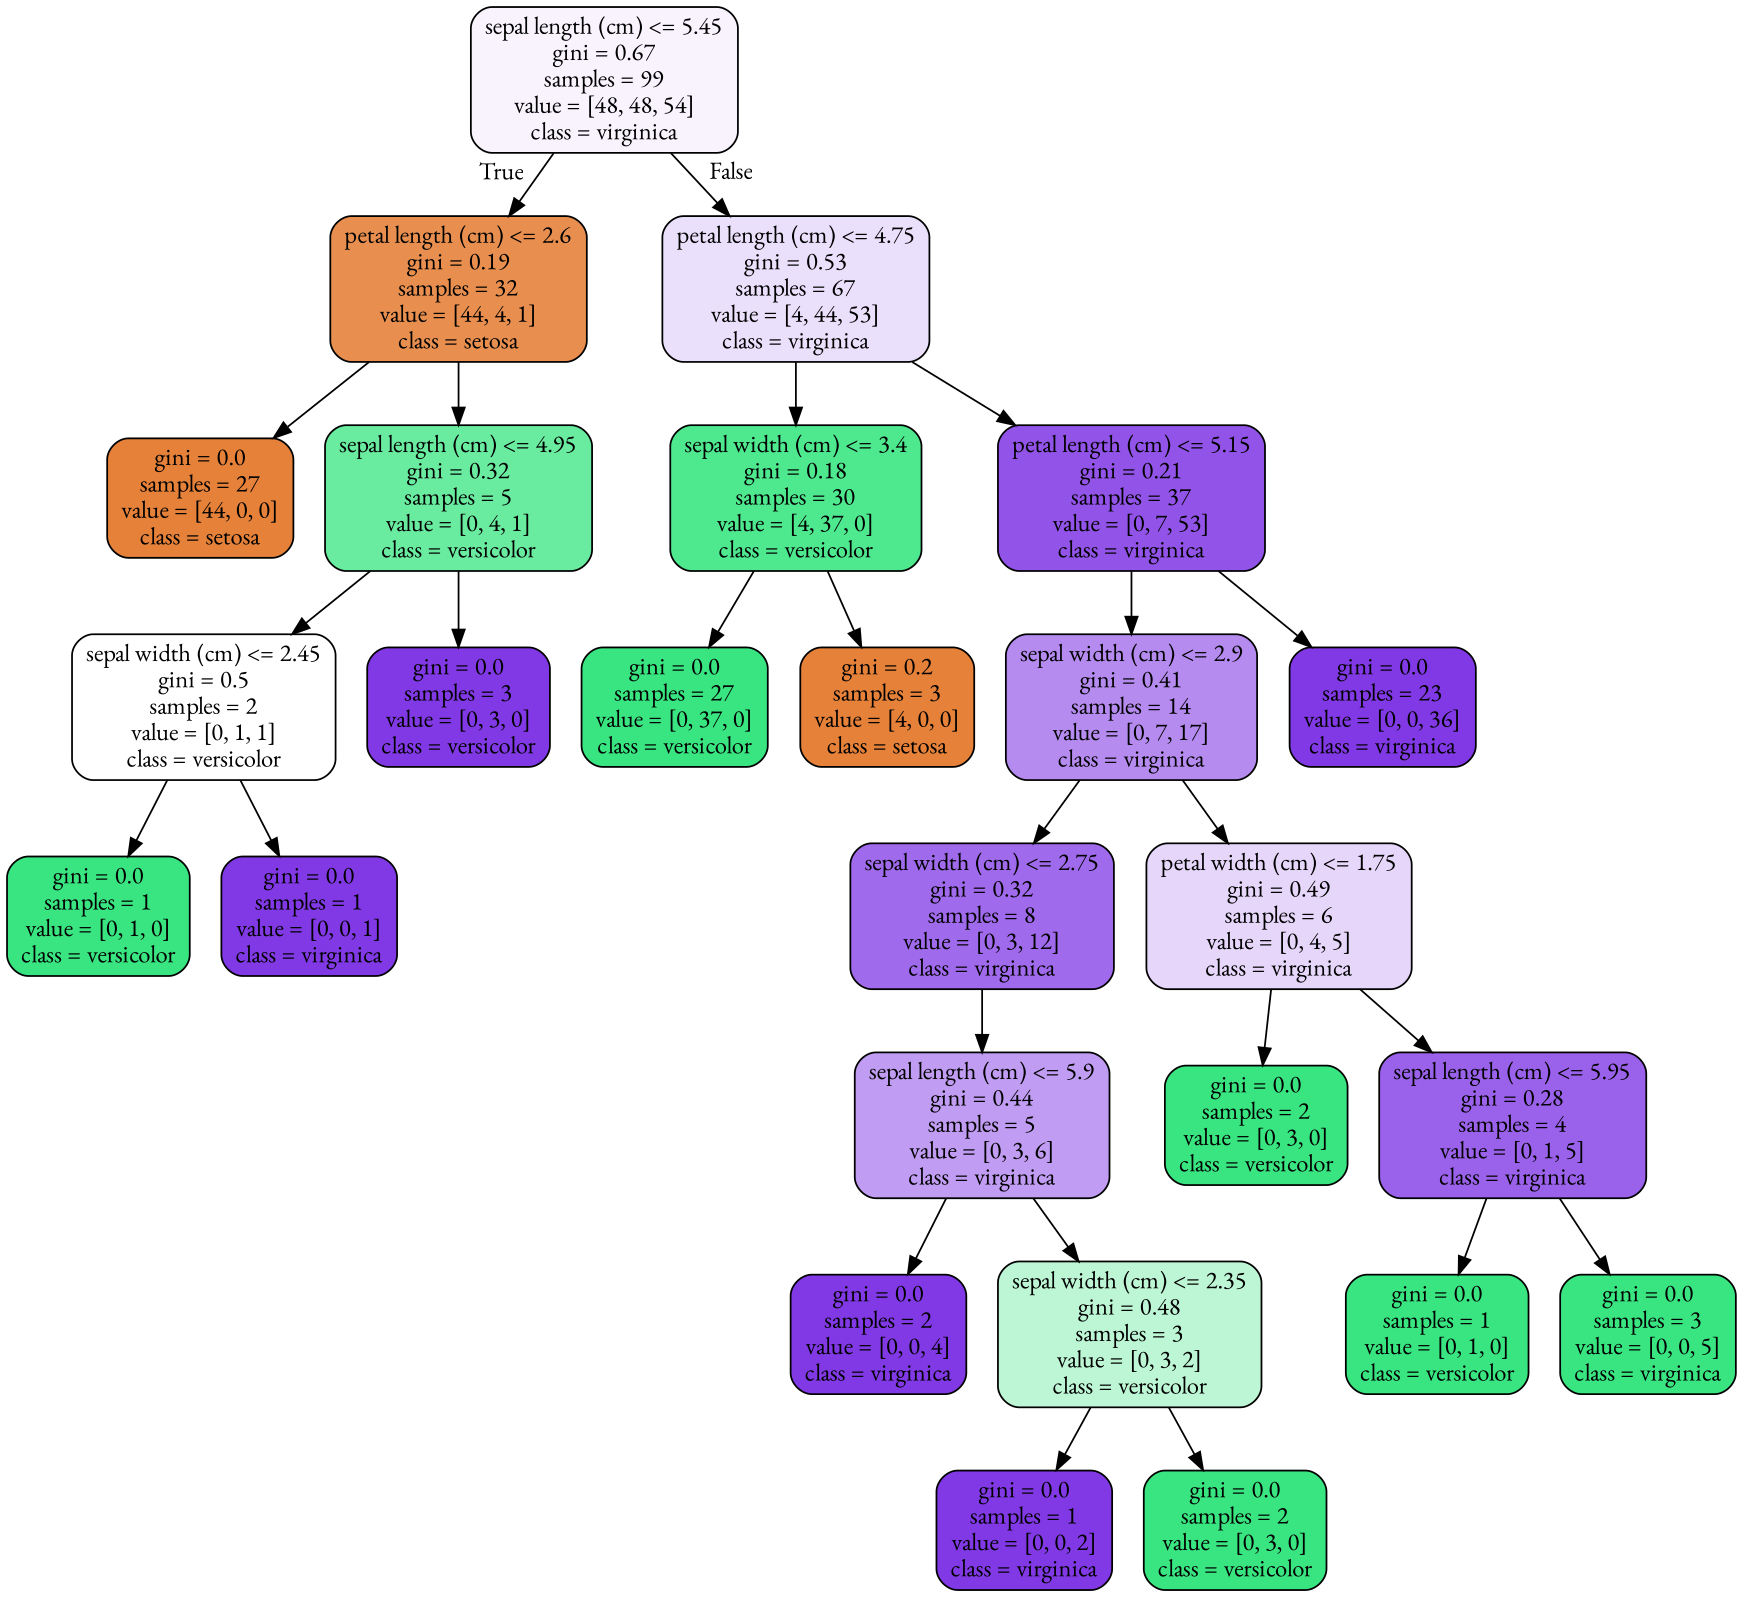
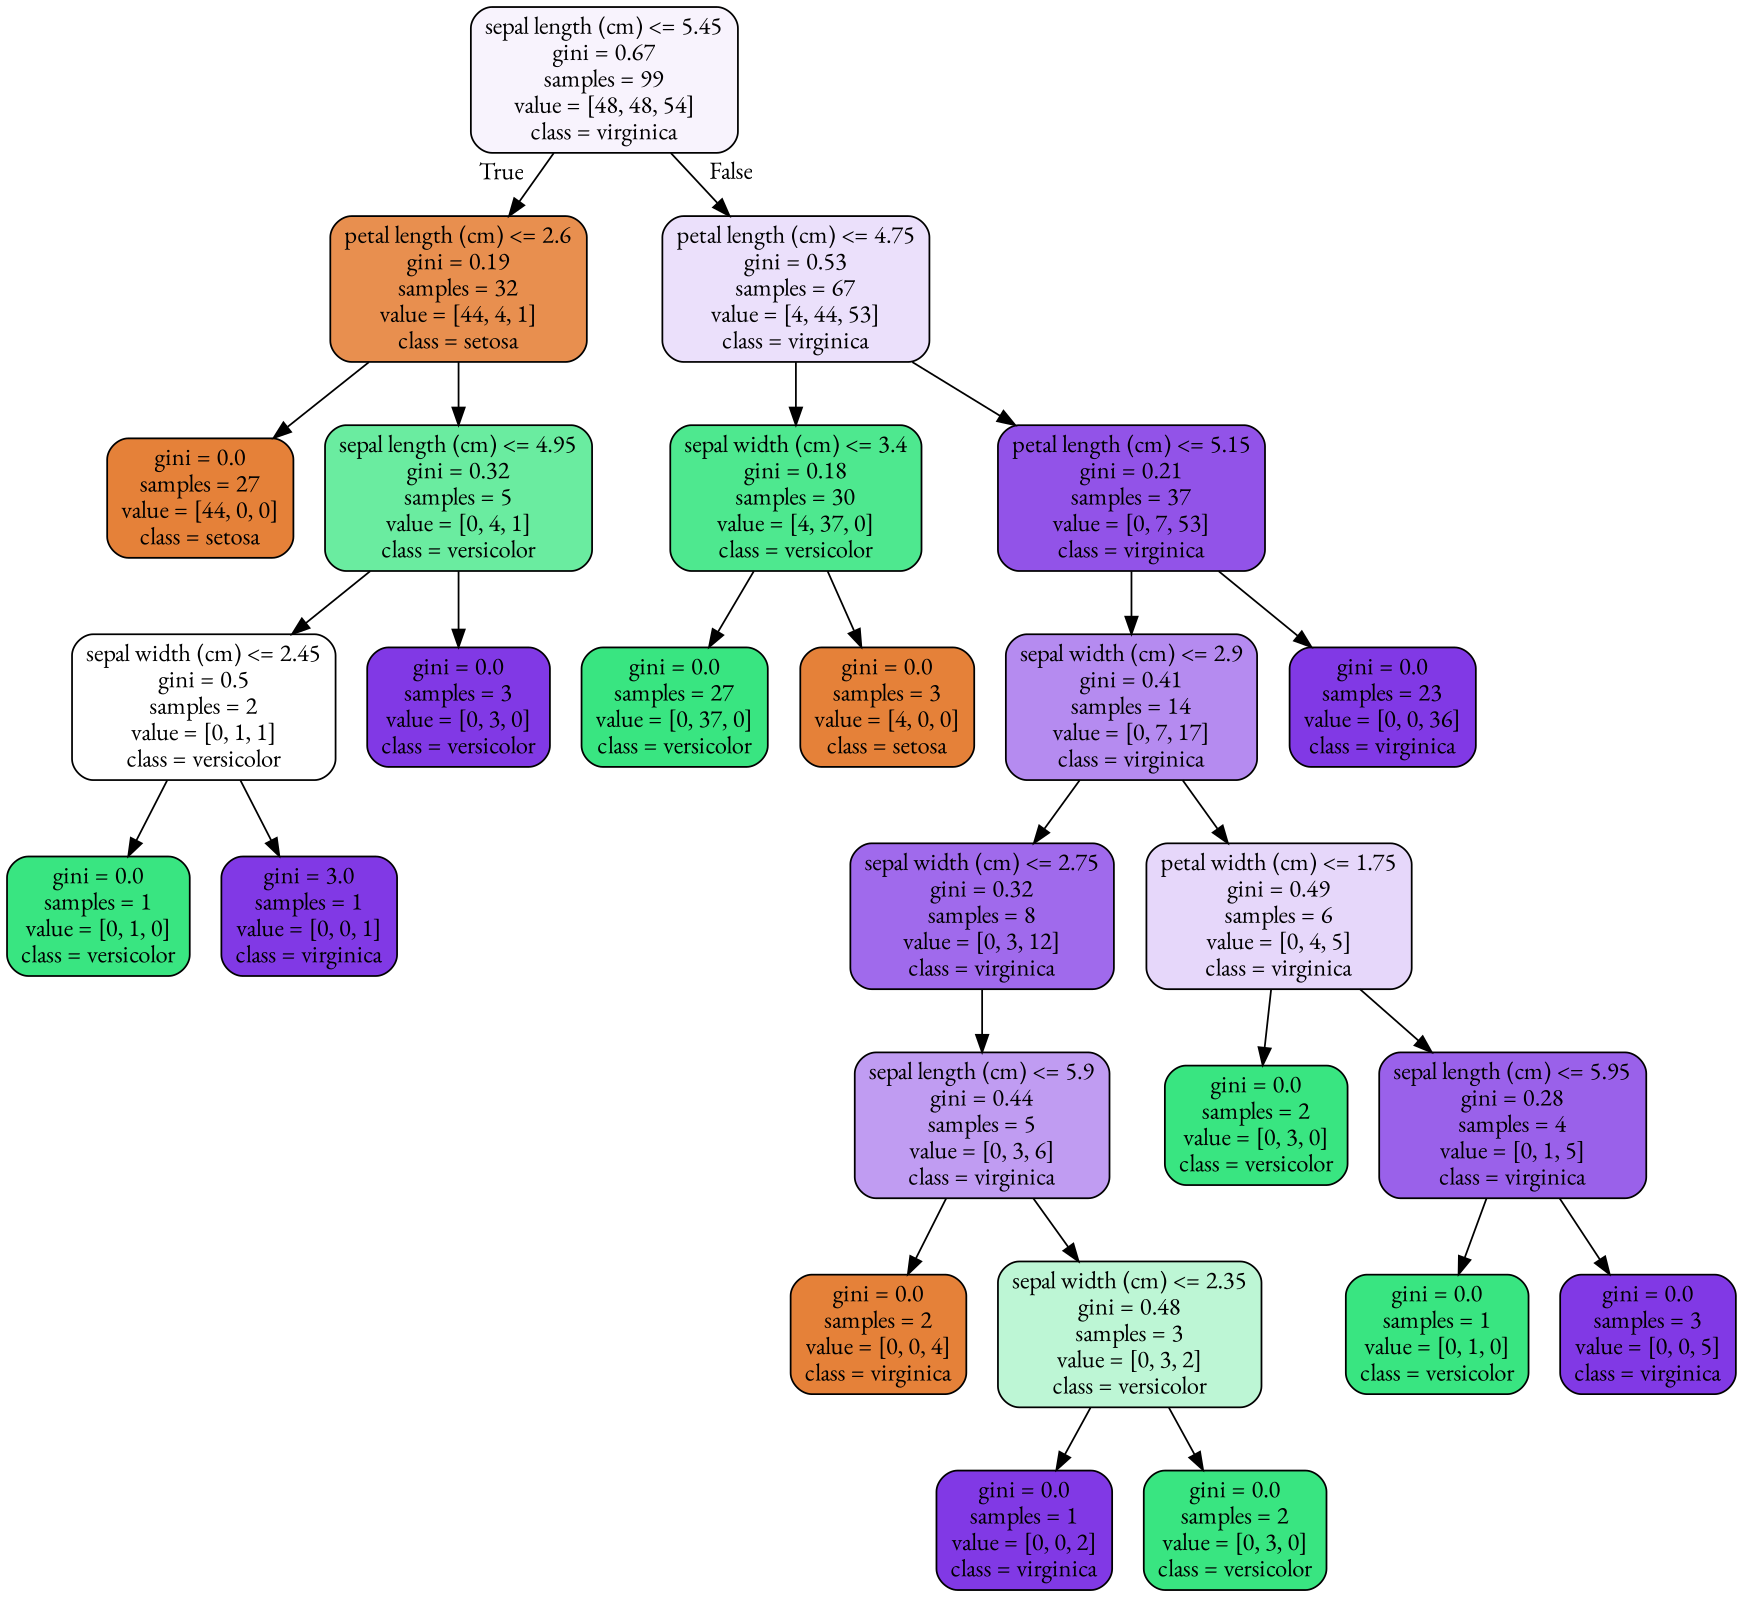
  digraph {
    fontname="EB Garamond"
    node [color=black fillcolor="#8139e5" fontname="EB Garamond" shape=box style="filled, rounded"]
    edge [fontname="EB Garamond"]
    n1 [fillcolor="#f8f3fd" label="sepal length (cm) <= 5.45\ngini = 0.67\nsamples = 99\nvalue = [48, 48, 54]\nclass = virginica"]
    n2 [fillcolor="#e88f4f" label="petal length (cm) <= 2.6\ngini = 0.19\nsamples = 32\nvalue = [44, 4, 1]\nclass = setosa"]
    n3 [fillcolor="#ebe0fb" label="petal length (cm) <= 4.75\ngini = 0.53\nsamples = 67\nvalue = [4, 44, 53]\nclass = virginica"]
    n4 [fillcolor="#e58139" label="gini = 0.0\nsamples = 27\nvalue = [44, 0, 0]\nclass = setosa"]
    n5 [fillcolor="#6aeca0" label="sepal length (cm) <= 4.95\ngini = 0.32\nsamples = 5\nvalue = [0, 4, 1]\nclass = versicolor"]
    n6 [fillcolor="#4ee88f" label="sepal width (cm) <= 3.4\ngini = 0.18\nsamples = 30\nvalue = [4, 37, 0]\nclass = versicolor"]
    n7 [fillcolor="#9253e8" label="petal length (cm) <= 5.15\ngini = 0.21\nsamples = 37\nvalue = [0, 7, 53]\nclass = virginica"]
    n8 [fillcolor="#ffffff" label="sepal width (cm) <= 2.45\ngini = 0.5\nsamples = 2\nvalue = [0, 1, 1]\nclass = versicolor"]
    n9 [label="gini = 0.0\nsamples = 3\nvalue = [0, 3, 0]\nclass = versicolor"]
    n10 [fillcolor="#39e581" label="gini = 0.0\nsamples = 1\nvalue = [0, 1, 0]\nclass = versicolor"]
-   n11 [label="gini = 0.0\nsamples = 1\nvalue = [0, 0, 1]\nclass = virginica"]
+   n11 [label="gini = 3.0\nsamples = 1\nvalue = [0, 0, 1]\nclass = virginica"]
    n12 [fillcolor="#39e581" label="gini = 0.0\nsamples = 27\nvalue = [0, 37, 0]\nclass = versicolor"]
-   n13 [fillcolor="#e58139" label="gini = 0.2\nsamples = 3\nvalue = [4, 0, 0]\nclass = setosa"]
+   n13 [fillcolor="#e58139" label="gini = 0.0\nsamples = 3\nvalue = [4, 0, 0]\nclass = setosa"]
    n14 [fillcolor="#b58bf0" label="sepal width (cm) <= 2.9\ngini = 0.41\nsamples = 14\nvalue = [0, 7, 17]\nclass = virginica"]
    n15 [label="gini = 0.0\nsamples = 23\nvalue = [0, 0, 36]\nclass = virginica"]
    n16 [fillcolor="#a06aec" label="sepal width (cm) <= 2.75\ngini = 0.32\nsamples = 8\nvalue = [0, 3, 12]\nclass = virginica"]
    n17 [fillcolor="#e6d7fa" label="petal width (cm) <= 1.75\ngini = 0.49\nsamples = 6\nvalue = [0, 4, 5]\nclass = virginica"]
    n18 [fillcolor="#c09cf2" label="sepal length (cm) <= 5.9\ngini = 0.44\nsamples = 5\nvalue = [0, 3, 6]\nclass = virginica"]
    n19 [fillcolor="#39e581" label="gini = 0.0\nsamples = 2\nvalue = [0, 3, 0]\nclass = versicolor"]
    n20 [fillcolor="#9a61ea" label="sepal length (cm) <= 5.95\ngini = 0.28\nsamples = 4\nvalue = [0, 1, 5]\nclass = virginica"]
-   n21 [label="gini = 0.0\nsamples = 2\nvalue = [0, 0, 4]\nclass = virginica"]
+   n21 [fillcolor="#e58139" label="gini = 0.0\nsamples = 2\nvalue = [0, 0, 4]\nclass = virginica"]
    n22 [fillcolor="#bdf6d5" label="sepal width (cm) <= 2.35\ngini = 0.48\nsamples = 3\nvalue = [0, 3, 2]\nclass = versicolor"]
    n23 [label="gini = 0.0\nsamples = 1\nvalue = [0, 0, 2]\nclass = virginica"]
    n24 [fillcolor="#39e581" label="gini = 0.0\nsamples = 2\nvalue = [0, 3, 0]\nclass = versicolor"]
    n25 [fillcolor="#39e581" label="gini = 0.0\nsamples = 1\nvalue = [0, 1, 0]\nclass = versicolor"]
-   n26 [fillcolor="#39e581" label="gini = 0.0\nsamples = 3\nvalue = [0, 0, 5]\nclass = virginica"]
+   n26 [label="gini = 0.0\nsamples = 3\nvalue = [0, 0, 5]\nclass = virginica"]
    n1 -> n2 [headlabel=True labelangle=45 labeldistance=2.5]
    n1 -> n3 [headlabel=False labelangle=-45 labeldistance=2.5]
    n2 -> n4
    n2 -> n5
    n3 -> n6
    n3 -> n7
    n5 -> n8
    n5 -> n9
    n6 -> n12
    n6 -> n13
    n7 -> n14
    n7 -> n15
    n8 -> n10
    n8 -> n11
    n14 -> n16
    n14 -> n17
    n16 -> n18
    n17 -> n19
    n17 -> n20
    n18 -> n21
    n18 -> n22
    n20 -> n25
    n20 -> n26
    n22 -> n23
    n22 -> n24
  }
